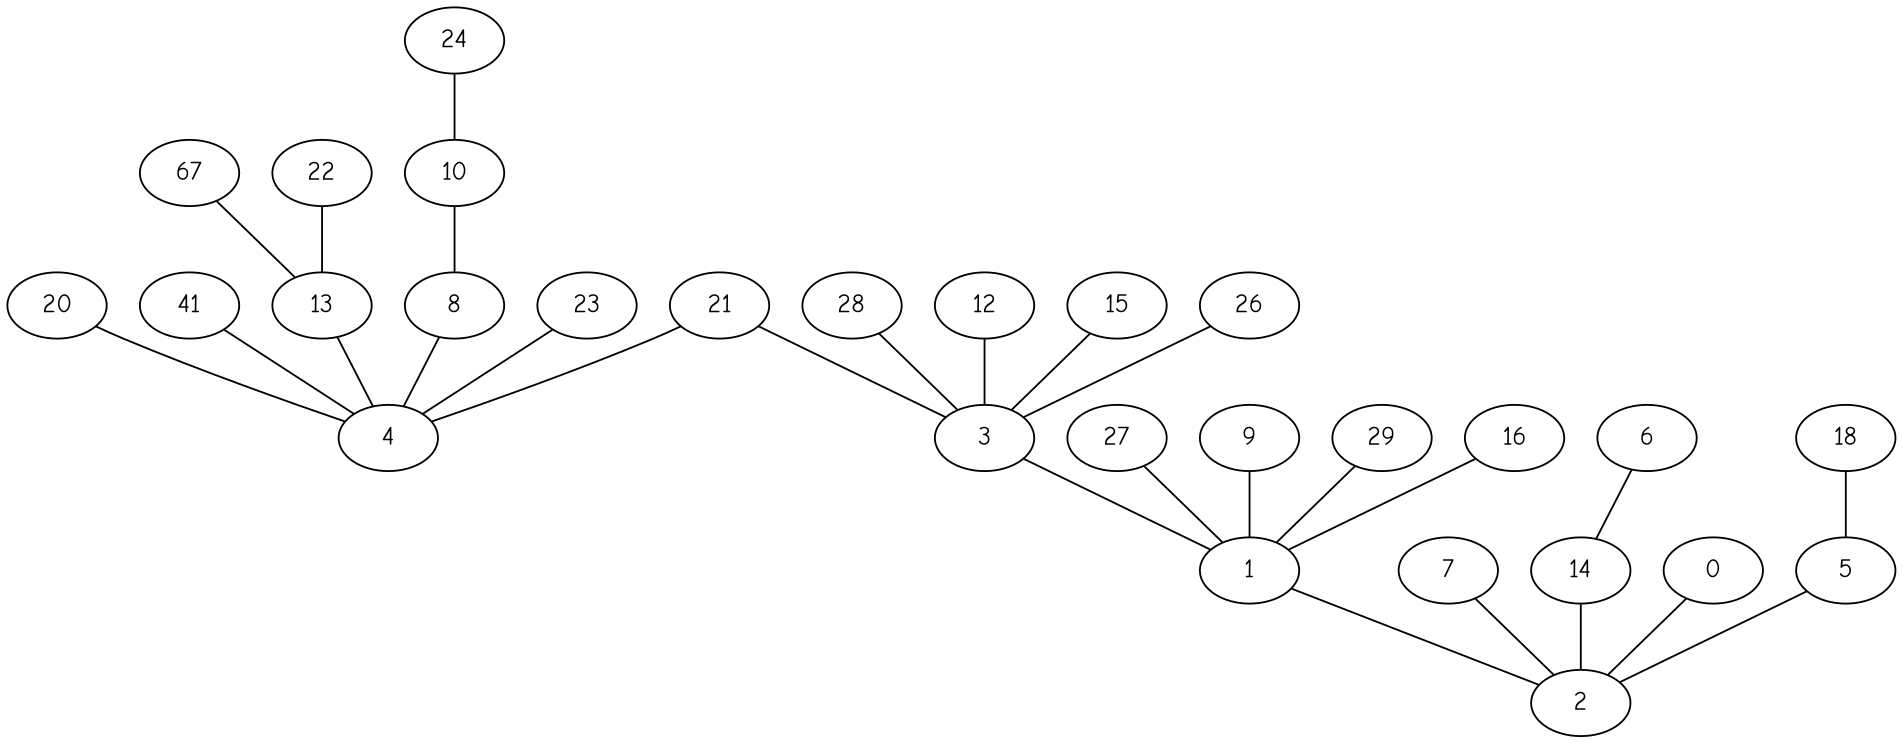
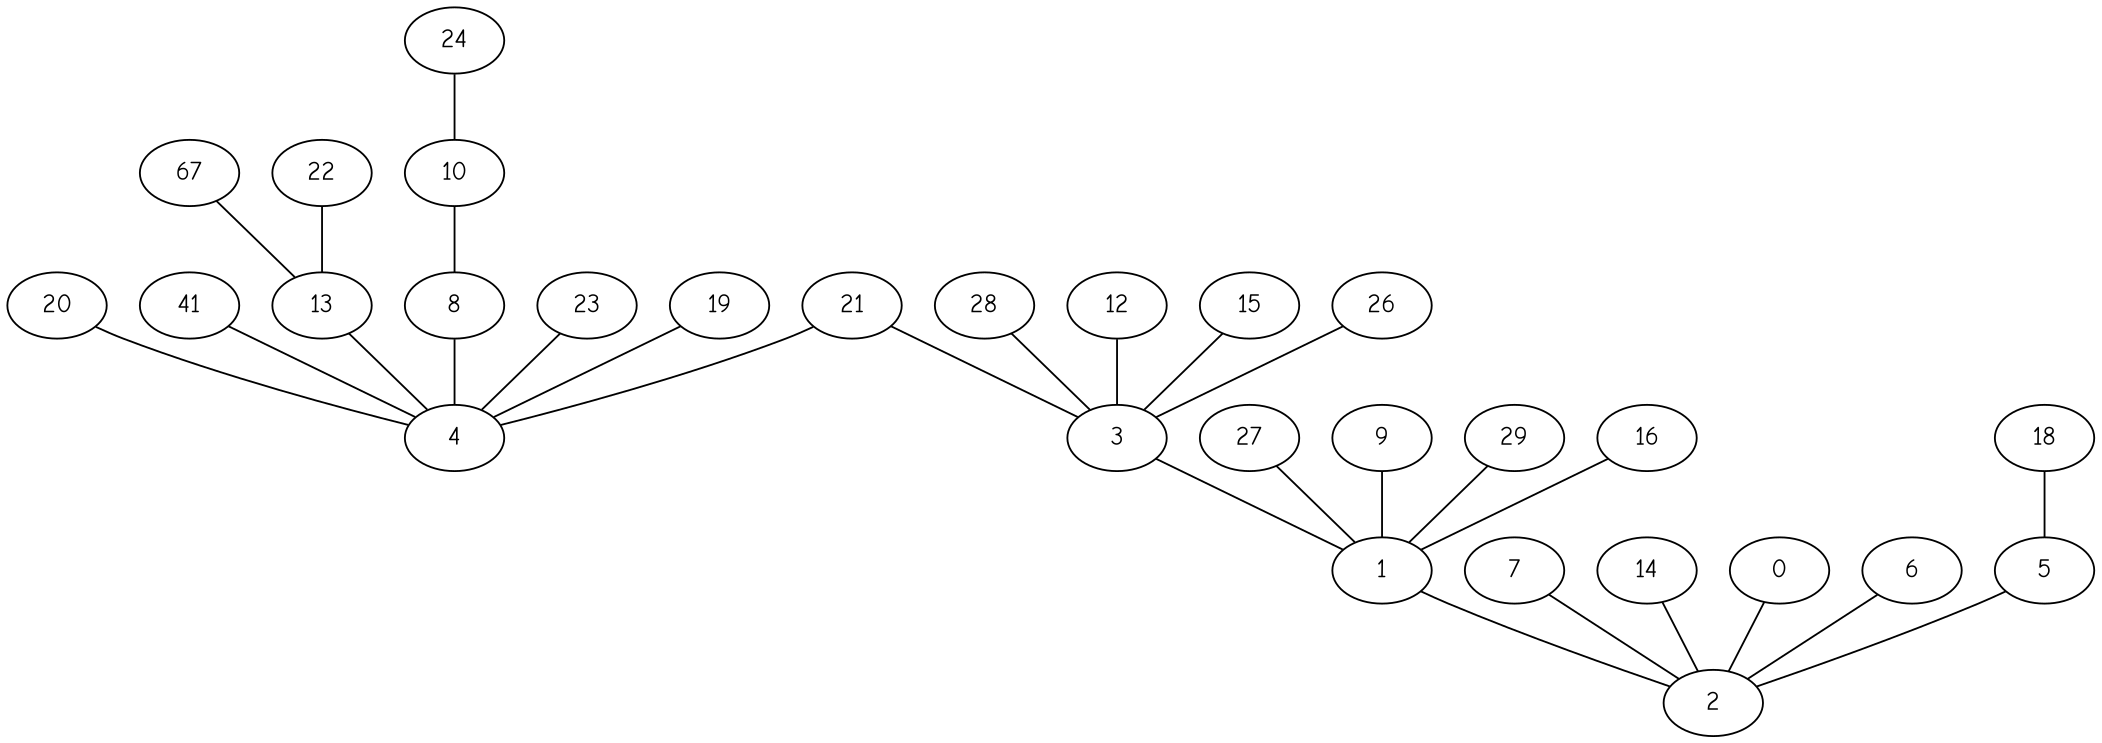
  graph {
    fontname="Comic Neue"
    node [fontname="Comic Neue"]
    edge [fontname="Comic Neue"]
    5
    2
    20
    4
    3
    1
    n7 [label=41]
    13
    27
    7
    14
    28
    21
    8
    12
    15
    23
    18
    26
    0
    9
    24
    10
    6
    n25 [label=67]
    22
+   19
    29
    16
    5 -- 2
    20 -- 4
    3 -- 1
    1 -- 2
    n7 -- 4
    13 -- 4
    27 -- 1
    7 -- 2
    14 -- 2
    28 -- 3
    21 -- 4
    21 -- 3
    8 -- 4
    12 -- 3
    15 -- 3
    23 -- 4
    18 -- 5
    26 -- 3
    0 -- 2
    9 -- 1
    24 -- 10
    10 -- 8
-   6 -- 14
+   6 -- 2
    n25 -- 13
    22 -- 13
+   19 -- 4
    29 -- 1
    16 -- 1
  }
